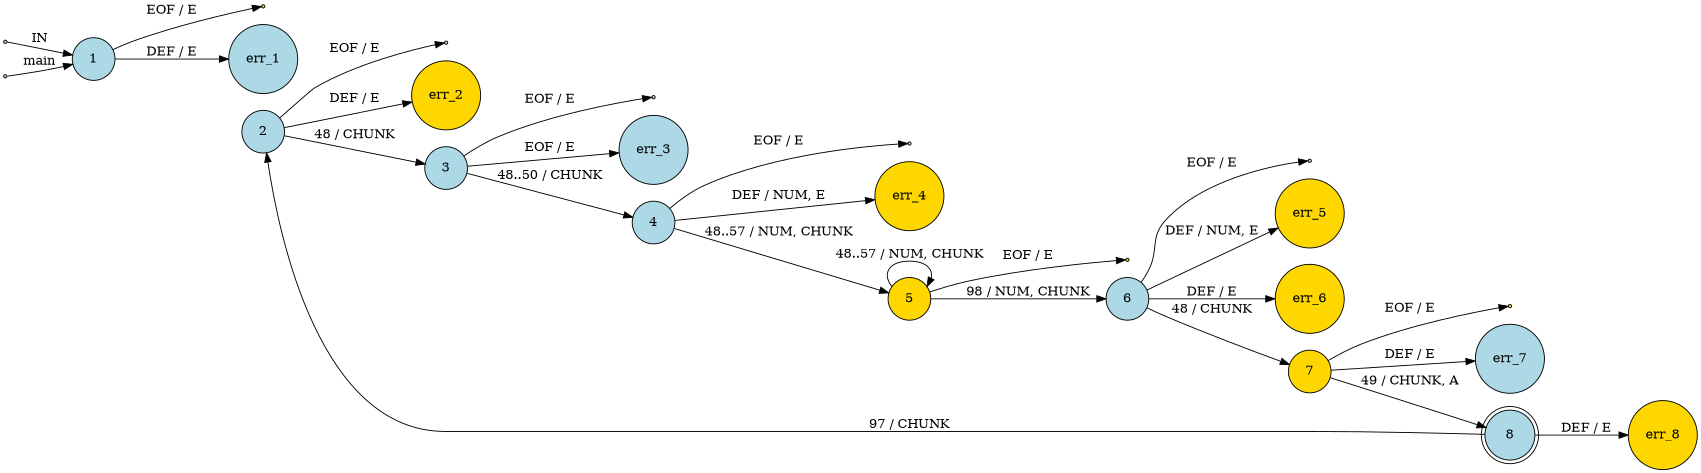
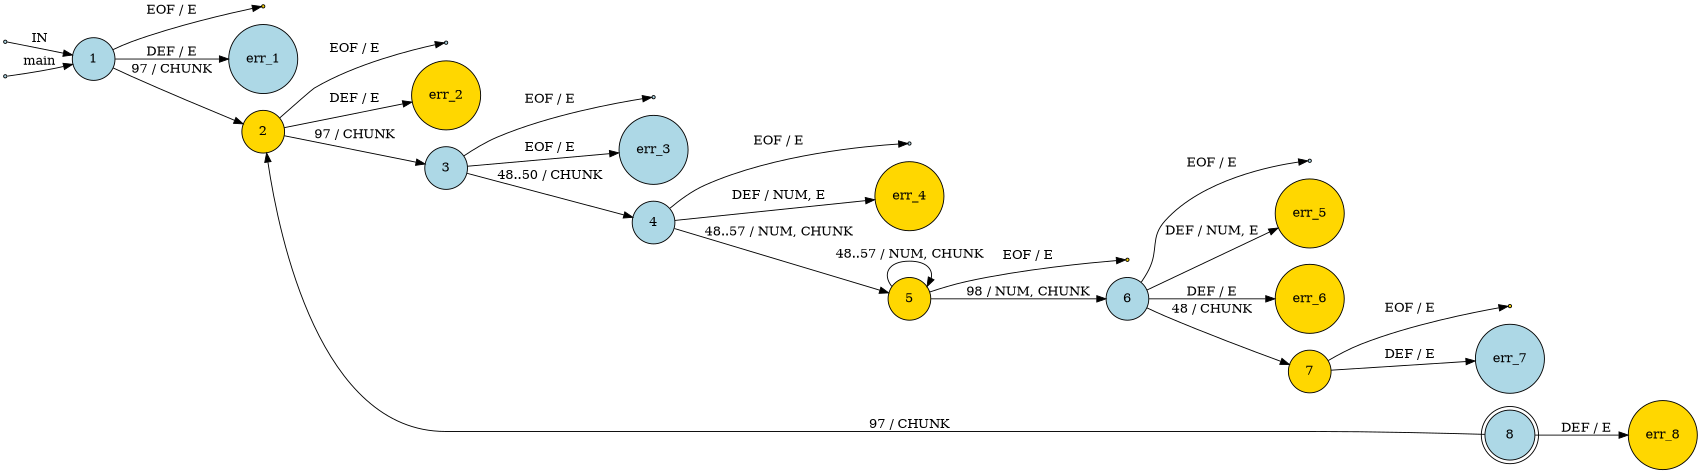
  digraph {
    rankdir=LR
    node [fillcolor=lightblue shape=circle style=filled]
    ENTRY [shape=point]
    1 [fixedsize=true height=0.65]
    eof_1 [fillcolor=gold shape=point]
    err_1 [height=0.2]
-   2 [fixedsize=true height=0.65]
+   2 [fillcolor=gold fixedsize=true height=0.65]
    en_1 [shape=point]
    eof_2 [shape=point]
    eof_3 [shape=point]
    eof_4 [shape=point]
    eof_5 [fillcolor=gold shape=point]
    eof_6 [shape=point]
    eof_7 [fillcolor=gold shape=point]
    err_2 [fillcolor=gold height=0.2]
    err_3 [height=0.2]
    err_4 [fillcolor=gold height=0.2]
    err_5 [fillcolor=gold height=0.2]
    err_6 [fillcolor=gold height=0.2]
    err_7 [height=0.2]
    err_8 [fillcolor=gold height=0.2]
    8 [fixedsize=true height=0.65 shape=doublecircle]
    3 [fixedsize=true height=0.65]
    4 [fixedsize=true height=0.65]
    5 [fillcolor=gold fixedsize=true height=0.65]
    6 [fixedsize=true height=0.65]
    7 [fillcolor=gold fixedsize=true height=0.65]
    ENTRY -> 1 [label=IN]
    1 -> eof_1 [label="EOF / E"]
    1 -> err_1 [label="DEF / E"]
+   1 -> 2 [label="97 / CHUNK"]
    2 -> eof_2 [label="EOF / E"]
    2 -> err_2 [label="DEF / E"]
-   2 -> 3 [label="48 / CHUNK"]
+   2 -> 3 [label="97 / CHUNK"]
    en_1 -> 1 [label=main]
    8 -> 2 [label="97 / CHUNK"]
    8 -> err_8 [label="DEF / E"]
    3 -> eof_3 [label="EOF / E"]
    3 -> err_3 [label="EOF / E"]
    3 -> 4 [label="48..50 / CHUNK"]
    4 -> eof_4 [label="EOF / E"]
    4 -> err_4 [label="DEF / NUM, E"]
    4 -> 5 [label="48..57 / NUM, CHUNK"]
    5 -> eof_5 [label="EOF / E"]
    5 -> 5 [label="48..57 / NUM, CHUNK"]
    5 -> 6 [label="98 / NUM, CHUNK"]
    6 -> eof_6 [label="EOF / E"]
    6 -> err_5 [label="DEF / NUM, E"]
    6 -> err_6 [label="DEF / E"]
    6 -> 7 [label="48 / CHUNK"]
    7 -> eof_7 [label="EOF / E"]
    7 -> err_7 [label="DEF / E"]
-   7 -> 8 [label="49 / CHUNK, A"]
  }
